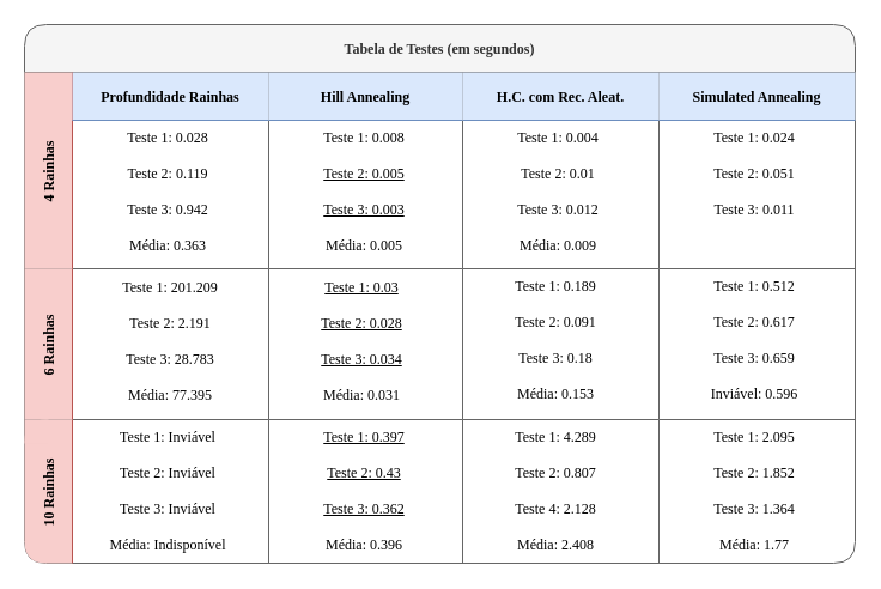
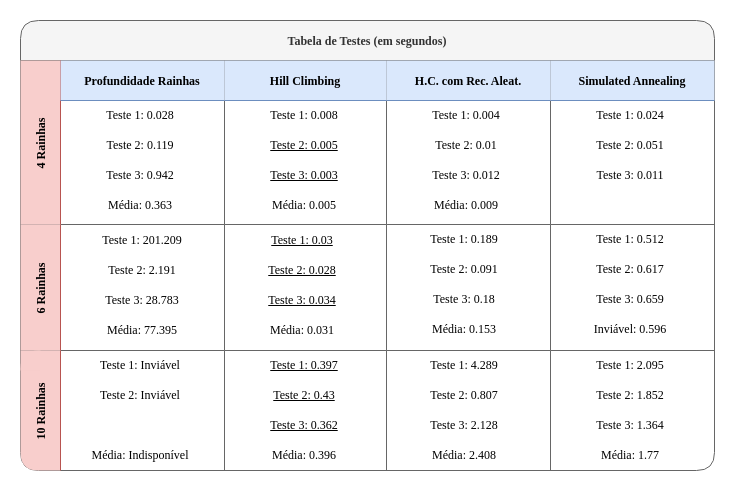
  <mxCell id="0" />
  <mxCell id="1" parent="0" />
  <mxCell id="2" value="Tabela de Testes (em segundos)" style="shape=table;childLayout=tableLayout;startSize=40;collapsible=0;recursiveResize=0;expand=0;fontStyle=1;rounded=1;shadow=0;glass=0;sketch=0;fontFamily=Verdana;fillColor=#f5f5f5;fontColor=#333333;strokeColor=#666666;" vertex="1" parent="1"><mxGeometry x="20" y="20" width="694" height="450" as="geometry" /></mxCell>
  <mxCell id="3" value="4 Rainhas" style="shape=tableRow;horizontal=0;startSize=40;swimlaneHead=0;swimlaneBody=0;top=0;left=0;bottom=0;right=0;dropTarget=0;fillColor=#f8cecc;collapsible=0;recursiveResize=0;expand=0;fontStyle=1;rounded=0;shadow=0;glass=0;sketch=0;fontFamily=Verdana;strokeColor=#b85450;" vertex="1" parent="2"><mxGeometry y="40" width="694" height="164" as="geometry" /></mxCell>
  <mxCell id="4" value="Profundidade Rainhas" style="swimlane;swimlaneHead=0;swimlaneBody=0;fontStyle=0;connectable=0;fillColor=#dae8fc;startSize=40;collapsible=0;recursiveResize=0;expand=0;fontStyle=1;rounded=0;shadow=0;glass=0;sketch=0;fontFamily=Verdana;strokeColor=#6c8ebf;" vertex="1" parent="3"><mxGeometry x="40" width="164" height="164" as="geometry"><mxRectangle width="164" height="164" as="alternateBounds" /></mxGeometry></mxCell>
  <mxCell id="5" value="Teste 1:&amp;nbsp;0.028" style="text;html=1;strokeColor=none;fillColor=none;align=center;verticalAlign=middle;whiteSpace=wrap;rounded=0;shadow=0;glass=0;sketch=0;fontFamily=Verdana;" vertex="1" parent="4"><mxGeometry y="40" width="160" height="30" as="geometry" /></mxCell>
  <mxCell id="6" value="Teste 2:&amp;nbsp;0.119" style="text;html=1;strokeColor=none;fillColor=none;align=center;verticalAlign=middle;whiteSpace=wrap;rounded=0;shadow=0;glass=0;sketch=0;fontFamily=Verdana;" vertex="1" parent="4"><mxGeometry y="70" width="160" height="30" as="geometry" /></mxCell>
  <mxCell id="7" value="Teste 3:&amp;nbsp;0.942" style="text;html=1;strokeColor=none;fillColor=none;align=center;verticalAlign=middle;whiteSpace=wrap;rounded=0;shadow=0;glass=0;sketch=0;fontFamily=Verdana;" vertex="1" parent="4"><mxGeometry y="100" width="160" height="30" as="geometry" /></mxCell>
  <mxCell id="8" value="Média:&amp;nbsp;0.363" style="text;html=1;strokeColor=none;fillColor=none;align=center;verticalAlign=middle;whiteSpace=wrap;rounded=0;shadow=0;glass=0;sketch=0;fontFamily=Verdana;" vertex="1" parent="4"><mxGeometry y="130" width="160" height="30" as="geometry" /></mxCell>
- <mxCell id="9" value="Hill Annealing" style="swimlane;swimlaneHead=0;swimlaneBody=0;fontStyle=0;connectable=0;fillColor=#dae8fc;startSize=40;collapsible=0;recursiveResize=0;expand=0;fontStyle=1;rounded=0;shadow=0;glass=0;sketch=0;fontFamily=Verdana;strokeColor=#6c8ebf;" vertex="1" parent="3"><mxGeometry x="204" width="162" height="164" as="geometry"><mxRectangle width="162" height="164" as="alternateBounds" /></mxGeometry></mxCell>
+ <mxCell id="9" value="Hill Climbing" style="swimlane;swimlaneHead=0;swimlaneBody=0;fontStyle=0;connectable=0;fillColor=#dae8fc;startSize=40;collapsible=0;recursiveResize=0;expand=0;fontStyle=1;rounded=0;shadow=0;glass=0;sketch=0;fontFamily=Verdana;strokeColor=#6c8ebf;" vertex="1" parent="3"><mxGeometry x="204" width="162" height="164" as="geometry"><mxRectangle width="162" height="164" as="alternateBounds" /></mxGeometry></mxCell>
  <mxCell id="10" value="Teste 1:&amp;nbsp;0.008" style="text;html=1;strokeColor=none;fillColor=none;align=center;verticalAlign=middle;whiteSpace=wrap;rounded=0;shadow=0;glass=0;sketch=0;fontFamily=Verdana;" vertex="1" parent="9"><mxGeometry y="40" width="160" height="30" as="geometry" /></mxCell>
  <mxCell id="11" value="Teste 2:&amp;nbsp;0.005" style="text;html=1;strokeColor=none;fillColor=none;align=center;verticalAlign=middle;whiteSpace=wrap;rounded=0;shadow=0;glass=0;sketch=0;fontFamily=Verdana;fontStyle=4" vertex="1" parent="9"><mxGeometry y="70" width="160" height="30" as="geometry" /></mxCell>
  <mxCell id="12" value="Teste 3:&amp;nbsp;0.003" style="text;html=1;strokeColor=none;fillColor=none;align=center;verticalAlign=middle;whiteSpace=wrap;rounded=0;shadow=0;glass=0;sketch=0;fontFamily=Verdana;fontStyle=4" vertex="1" parent="9"><mxGeometry y="100" width="160" height="30" as="geometry" /></mxCell>
  <mxCell id="13" value="Média:&amp;nbsp;0.005" style="text;html=1;strokeColor=none;fillColor=none;align=center;verticalAlign=middle;whiteSpace=wrap;rounded=0;shadow=0;glass=0;sketch=0;fontFamily=Verdana;" vertex="1" parent="9"><mxGeometry y="130" width="160" height="30" as="geometry" /></mxCell>
  <mxCell id="14" value="H.C. com Rec. Aleat." style="swimlane;swimlaneHead=0;swimlaneBody=0;fontStyle=0;connectable=0;fillColor=#dae8fc;startSize=40;collapsible=0;recursiveResize=0;expand=0;fontStyle=1;rounded=0;shadow=0;glass=0;sketch=0;fontFamily=Verdana;verticalAlign=middle;horizontal=1;strokeColor=#6c8ebf;" vertex="1" parent="3"><mxGeometry x="366" width="164" height="164" as="geometry"><mxRectangle width="164" height="164" as="alternateBounds" /></mxGeometry></mxCell>
  <mxCell id="15" value="Teste 1:&amp;nbsp;0.004" style="text;html=1;strokeColor=none;fillColor=none;align=center;verticalAlign=middle;whiteSpace=wrap;rounded=0;shadow=0;glass=0;sketch=0;fontFamily=Verdana;" vertex="1" parent="14"><mxGeometry y="40" width="160" height="30" as="geometry" /></mxCell>
  <mxCell id="16" value="Teste 2:&amp;nbsp;0.01" style="text;html=1;strokeColor=none;fillColor=none;align=center;verticalAlign=middle;whiteSpace=wrap;rounded=0;shadow=0;glass=0;sketch=0;fontFamily=Verdana;" vertex="1" parent="14"><mxGeometry y="70" width="160" height="30" as="geometry" /></mxCell>
  <mxCell id="17" value="Teste 3:&amp;nbsp;0.012" style="text;html=1;strokeColor=none;fillColor=none;align=center;verticalAlign=middle;whiteSpace=wrap;rounded=0;shadow=0;glass=0;sketch=0;fontFamily=Verdana;" vertex="1" parent="14"><mxGeometry y="100" width="160" height="30" as="geometry" /></mxCell>
  <mxCell id="18" value="Média:&amp;nbsp;0.009" style="text;html=1;strokeColor=none;fillColor=none;align=center;verticalAlign=middle;whiteSpace=wrap;rounded=0;shadow=0;glass=0;sketch=0;fontFamily=Verdana;" vertex="1" parent="14"><mxGeometry y="130" width="160" height="30" as="geometry" /></mxCell>
  <mxCell id="19" value="Simulated Annealing" style="swimlane;swimlaneHead=0;swimlaneBody=0;fontStyle=0;connectable=0;fillColor=#dae8fc;startSize=40;collapsible=0;recursiveResize=0;expand=0;fontStyle=1;rounded=0;shadow=0;glass=0;sketch=0;fontFamily=Verdana;strokeColor=#6c8ebf;" vertex="1" parent="3"><mxGeometry x="530" width="164" height="164" as="geometry"><mxRectangle width="164" height="164" as="alternateBounds" /></mxGeometry></mxCell>
  <mxCell id="20" value="Teste 1:&amp;nbsp;0.024" style="text;html=1;strokeColor=none;fillColor=none;align=center;verticalAlign=middle;whiteSpace=wrap;rounded=0;shadow=0;glass=0;sketch=0;fontFamily=Verdana;" vertex="1" parent="19"><mxGeometry y="40" width="160" height="30" as="geometry" /></mxCell>
  <mxCell id="21" value="Teste 2:&amp;nbsp;0.051" style="text;html=1;strokeColor=none;fillColor=none;align=center;verticalAlign=middle;whiteSpace=wrap;rounded=0;shadow=0;glass=0;sketch=0;fontFamily=Verdana;" vertex="1" parent="19"><mxGeometry y="70" width="160" height="30" as="geometry" /></mxCell>
  <mxCell id="22" value="Teste 3:&amp;nbsp;0.011" style="text;html=1;strokeColor=none;fillColor=none;align=center;verticalAlign=middle;whiteSpace=wrap;rounded=0;shadow=0;glass=0;sketch=0;fontFamily=Verdana;" vertex="1" parent="19"><mxGeometry y="100" width="160" height="30" as="geometry" /></mxCell>
  <mxCell id="23" value="6 Rainhas" style="shape=tableRow;horizontal=0;startSize=40;swimlaneHead=0;swimlaneBody=0;top=0;left=0;bottom=0;right=0;dropTarget=0;fillColor=#f8cecc;collapsible=0;recursiveResize=0;expand=0;fontStyle=1;rounded=0;shadow=0;glass=0;sketch=0;fontFamily=Verdana;strokeColor=#b85450;" vertex="1" parent="2"><mxGeometry y="204" width="694" height="126" as="geometry" /></mxCell>
  <mxCell id="24" value="" style="swimlane;swimlaneHead=0;swimlaneBody=0;fontStyle=0;connectable=0;fillColor=none;startSize=0;collapsible=0;recursiveResize=0;expand=0;fontStyle=1;rounded=1;shadow=0;glass=0;sketch=0;fontFamily=Verdana;" vertex="1" parent="23"><mxGeometry x="40" width="164" height="126" as="geometry"><mxRectangle width="164" height="126" as="alternateBounds" /></mxGeometry></mxCell>
  <mxCell id="25" value="Teste 1:&amp;nbsp;201.209" style="text;html=1;strokeColor=none;fillColor=none;align=center;verticalAlign=middle;whiteSpace=wrap;rounded=0;shadow=0;glass=0;sketch=0;fontFamily=Verdana;" vertex="1" parent="24"><mxGeometry x="2" y="1" width="160" height="30" as="geometry" /></mxCell>
  <mxCell id="26" value="Teste 2:&amp;nbsp;2.191" style="text;html=1;strokeColor=none;fillColor=none;align=center;verticalAlign=middle;whiteSpace=wrap;rounded=0;shadow=0;glass=0;sketch=0;fontFamily=Verdana;" vertex="1" parent="24"><mxGeometry x="2" y="31" width="160" height="30" as="geometry" /></mxCell>
  <mxCell id="27" value="Teste 3:&amp;nbsp;28.783" style="text;html=1;strokeColor=none;fillColor=none;align=center;verticalAlign=middle;whiteSpace=wrap;rounded=0;shadow=0;glass=0;sketch=0;fontFamily=Verdana;" vertex="1" parent="24"><mxGeometry x="2" y="61" width="160" height="30" as="geometry" /></mxCell>
  <mxCell id="28" value="Média:&amp;nbsp;77.395" style="text;html=1;strokeColor=none;fillColor=none;align=center;verticalAlign=middle;whiteSpace=wrap;rounded=0;shadow=0;glass=0;sketch=0;fontFamily=Verdana;" vertex="1" parent="24"><mxGeometry x="2" y="91" width="160" height="30" as="geometry" /></mxCell>
  <mxCell id="29" value="" style="swimlane;swimlaneHead=0;swimlaneBody=0;fontStyle=0;connectable=0;fillColor=none;startSize=0;collapsible=0;recursiveResize=0;expand=0;fontStyle=1;rounded=1;shadow=0;glass=0;sketch=0;fontFamily=Verdana;" vertex="1" parent="23"><mxGeometry x="204" width="162" height="126" as="geometry"><mxRectangle width="162" height="126" as="alternateBounds" /></mxGeometry></mxCell>
  <mxCell id="30" value="Teste 1:&amp;nbsp;0.03" style="text;html=1;strokeColor=none;fillColor=none;align=center;verticalAlign=middle;whiteSpace=wrap;rounded=0;shadow=0;glass=0;sketch=0;fontFamily=Verdana;fontStyle=4" vertex="1" parent="29"><mxGeometry x="-2" y="1" width="160" height="30" as="geometry" /></mxCell>
  <mxCell id="31" value="Teste 2:&amp;nbsp;0.028" style="text;html=1;strokeColor=none;fillColor=none;align=center;verticalAlign=middle;whiteSpace=wrap;rounded=0;shadow=0;glass=0;sketch=0;fontFamily=Verdana;fontStyle=4" vertex="1" parent="29"><mxGeometry x="-2" y="31" width="160" height="30" as="geometry" /></mxCell>
  <mxCell id="32" value="Teste 3:&amp;nbsp;0.034" style="text;html=1;strokeColor=none;fillColor=none;align=center;verticalAlign=middle;whiteSpace=wrap;rounded=0;shadow=0;glass=0;sketch=0;fontFamily=Verdana;fontStyle=4" vertex="1" parent="29"><mxGeometry x="-2" y="61" width="160" height="30" as="geometry" /></mxCell>
  <mxCell id="33" value="Média:&amp;nbsp;0.031" style="text;html=1;strokeColor=none;fillColor=none;align=center;verticalAlign=middle;whiteSpace=wrap;rounded=0;shadow=0;glass=0;sketch=0;fontFamily=Verdana;" vertex="1" parent="29"><mxGeometry x="-2" y="91" width="160" height="30" as="geometry" /></mxCell>
  <mxCell id="34" value="" style="swimlane;swimlaneHead=0;swimlaneBody=0;fontStyle=0;connectable=0;fillColor=none;startSize=0;collapsible=0;recursiveResize=0;expand=0;fontStyle=1;rounded=1;shadow=0;glass=0;sketch=0;fontFamily=Verdana;" vertex="1" parent="23"><mxGeometry x="366" width="164" height="126" as="geometry"><mxRectangle width="164" height="126" as="alternateBounds" /></mxGeometry></mxCell>
  <mxCell id="35" value="Teste 1: 0.189" style="text;html=1;strokeColor=none;fillColor=none;align=center;verticalAlign=middle;whiteSpace=wrap;rounded=0;shadow=0;glass=0;sketch=0;fontFamily=Verdana;" vertex="1" parent="34"><mxGeometry x="-2" width="160" height="30" as="geometry" /></mxCell>
  <mxCell id="36" value="Teste 2:&amp;nbsp;0.091" style="text;html=1;strokeColor=none;fillColor=none;align=center;verticalAlign=middle;whiteSpace=wrap;rounded=0;shadow=0;glass=0;sketch=0;fontFamily=Verdana;" vertex="1" parent="34"><mxGeometry x="-2" y="30" width="160" height="30" as="geometry" /></mxCell>
  <mxCell id="37" value="Teste 3:&amp;nbsp;0.18" style="text;html=1;strokeColor=none;fillColor=none;align=center;verticalAlign=middle;whiteSpace=wrap;rounded=0;shadow=0;glass=0;sketch=0;fontFamily=Verdana;" vertex="1" parent="34"><mxGeometry x="-2" y="60" width="160" height="30" as="geometry" /></mxCell>
  <mxCell id="38" value="Média:&amp;nbsp;0.153" style="text;html=1;strokeColor=none;fillColor=none;align=center;verticalAlign=middle;whiteSpace=wrap;rounded=0;shadow=0;glass=0;sketch=0;fontFamily=Verdana;" vertex="1" parent="34"><mxGeometry x="-2" y="90" width="160" height="30" as="geometry" /></mxCell>
  <mxCell id="39" style="swimlane;swimlaneHead=0;swimlaneBody=0;fontStyle=0;connectable=0;fillColor=#d5e8d4;startSize=0;collapsible=0;recursiveResize=0;expand=0;fontStyle=1;rounded=0;shadow=0;glass=0;sketch=0;fontFamily=Verdana;fillStyle=solid;strokeColor=#82b366;opacity=0;swimlaneFillColor=none;swimlaneLine=0;" vertex="1" parent="23"><mxGeometry x="530" width="164" height="126" as="geometry"><mxRectangle width="164" height="126" as="alternateBounds" /></mxGeometry></mxCell>
  <mxCell id="40" value="Teste 1:&amp;nbsp;0.512" style="text;html=1;strokeColor=none;fillColor=none;align=center;verticalAlign=middle;whiteSpace=wrap;rounded=0;shadow=0;glass=0;sketch=0;fontFamily=Verdana;" vertex="1" parent="39"><mxGeometry width="160" height="30" as="geometry" /></mxCell>
  <mxCell id="41" value="Teste 2:&amp;nbsp;0.617" style="text;html=1;strokeColor=none;fillColor=none;align=center;verticalAlign=middle;whiteSpace=wrap;rounded=0;shadow=0;glass=0;sketch=0;fontFamily=Verdana;" vertex="1" parent="39"><mxGeometry y="30" width="160" height="30" as="geometry" /></mxCell>
  <mxCell id="42" value="Inviável:&amp;nbsp;0.596" style="text;html=1;strokeColor=none;fillColor=none;align=center;verticalAlign=middle;whiteSpace=wrap;rounded=0;shadow=0;glass=0;sketch=0;fontFamily=Verdana;" vertex="1" parent="39"><mxGeometry y="90" width="160" height="30" as="geometry" /></mxCell>
  <mxCell id="43" value="Teste 3:&amp;nbsp;0.659" style="text;html=1;strokeColor=none;fillColor=none;align=center;verticalAlign=middle;whiteSpace=wrap;rounded=0;shadow=0;glass=0;sketch=0;fontFamily=Verdana;" vertex="1" parent="39"><mxGeometry y="60" width="160" height="30" as="geometry" /></mxCell>
  <mxCell id="44" value="10 Rainhas" style="shape=tableRow;horizontal=0;startSize=40;swimlaneHead=0;swimlaneBody=0;top=0;left=0;bottom=0;right=0;dropTarget=0;fillColor=#f8cecc;collapsible=0;recursiveResize=0;expand=0;fontStyle=1;rounded=1;shadow=0;glass=0;sketch=0;fontFamily=Verdana;strokeColor=#b85450;" vertex="1" parent="2"><mxGeometry y="330" width="694" height="120" as="geometry" /></mxCell>
  <mxCell id="45" value="" style="swimlane;swimlaneHead=0;swimlaneBody=0;fontStyle=0;connectable=0;fillColor=none;startSize=0;collapsible=0;recursiveResize=0;expand=0;fontStyle=1;rounded=1;shadow=0;glass=0;sketch=0;fontFamily=Verdana;" vertex="1" parent="44"><mxGeometry x="40" width="164" height="120" as="geometry"><mxRectangle width="164" height="120" as="alternateBounds" /></mxGeometry></mxCell>
  <mxCell id="46" value="Teste 1: Inviável" style="text;html=1;strokeColor=none;fillColor=none;align=center;verticalAlign=middle;whiteSpace=wrap;rounded=0;shadow=0;glass=0;sketch=0;fontFamily=Verdana;" vertex="1" parent="45"><mxGeometry width="160" height="30" as="geometry" /></mxCell>
  <mxCell id="47" value="Teste 2: Inviável" style="text;html=1;strokeColor=none;fillColor=none;align=center;verticalAlign=middle;whiteSpace=wrap;rounded=0;shadow=0;glass=0;sketch=0;fontFamily=Verdana;" vertex="1" parent="45"><mxGeometry y="30" width="160" height="30" as="geometry" /></mxCell>
- <mxCell id="48" value="Teste 3: Inviável" style="text;html=1;strokeColor=none;fillColor=none;align=center;verticalAlign=middle;whiteSpace=wrap;rounded=0;shadow=0;glass=0;sketch=0;fontFamily=Verdana;" vertex="1" parent="45"><mxGeometry y="60" width="160" height="30" as="geometry" /></mxCell>
  <mxCell id="49" value="Média: Indisponível" style="text;html=1;strokeColor=none;fillColor=none;align=center;verticalAlign=middle;whiteSpace=wrap;rounded=0;shadow=0;glass=0;sketch=0;fontFamily=Verdana;" vertex="1" parent="45"><mxGeometry y="90" width="160" height="30" as="geometry" /></mxCell>
  <mxCell id="50" value="" style="swimlane;swimlaneHead=0;swimlaneBody=0;fontStyle=0;connectable=0;fillColor=none;startSize=0;collapsible=0;recursiveResize=0;expand=0;fontStyle=1;rounded=1;shadow=0;glass=0;sketch=0;fontFamily=Verdana;" vertex="1" parent="44"><mxGeometry x="204" width="162" height="120" as="geometry"><mxRectangle width="162" height="120" as="alternateBounds" /></mxGeometry></mxCell>
  <mxCell id="51" value="Teste 1:&amp;nbsp;0.397" style="text;html=1;strokeColor=none;fillColor=none;align=center;verticalAlign=middle;whiteSpace=wrap;rounded=0;shadow=0;glass=0;sketch=0;fontFamily=Verdana;fontStyle=4" vertex="1" parent="50"><mxGeometry width="160" height="30" as="geometry" /></mxCell>
  <mxCell id="52" value="Teste 2:&amp;nbsp;0.43" style="text;html=1;strokeColor=none;fillColor=none;align=center;verticalAlign=middle;whiteSpace=wrap;rounded=0;shadow=0;glass=0;sketch=0;fontFamily=Verdana;fontStyle=4" vertex="1" parent="50"><mxGeometry y="30" width="160" height="30" as="geometry" /></mxCell>
  <mxCell id="53" value="Teste 3:&amp;nbsp;0.362" style="text;html=1;strokeColor=none;fillColor=none;align=center;verticalAlign=middle;whiteSpace=wrap;rounded=0;shadow=0;glass=0;sketch=0;fontFamily=Verdana;fontStyle=4" vertex="1" parent="50"><mxGeometry y="60" width="160" height="30" as="geometry" /></mxCell>
  <mxCell id="54" value="Média:&amp;nbsp;0.396" style="text;html=1;strokeColor=none;fillColor=none;align=center;verticalAlign=middle;whiteSpace=wrap;rounded=0;shadow=0;glass=0;sketch=0;fontFamily=Verdana;" vertex="1" parent="50"><mxGeometry y="90" width="160" height="30" as="geometry" /></mxCell>
  <mxCell id="55" value="" style="swimlane;swimlaneHead=0;swimlaneBody=0;fontStyle=0;connectable=0;fillColor=none;startSize=0;collapsible=0;recursiveResize=0;expand=0;fontStyle=1;rounded=1;shadow=0;glass=0;sketch=0;fontFamily=Verdana;" vertex="1" parent="44"><mxGeometry x="366" width="164" height="120" as="geometry"><mxRectangle width="164" height="120" as="alternateBounds" /></mxGeometry></mxCell>
  <mxCell id="56" value="Teste 1:&amp;nbsp;4.289" style="text;html=1;strokeColor=none;fillColor=none;align=center;verticalAlign=middle;whiteSpace=wrap;rounded=0;shadow=0;glass=0;sketch=0;fontFamily=Verdana;" vertex="1" parent="55"><mxGeometry x="-2" width="160" height="30" as="geometry" /></mxCell>
  <mxCell id="57" value="Teste 2:&amp;nbsp;0.807" style="text;html=1;strokeColor=none;fillColor=none;align=center;verticalAlign=middle;whiteSpace=wrap;rounded=0;shadow=0;glass=0;sketch=0;fontFamily=Verdana;" vertex="1" parent="55"><mxGeometry x="-2" y="30" width="160" height="30" as="geometry" /></mxCell>
- <mxCell id="58" value="Teste 4:&amp;nbsp;2.128" style="text;html=1;strokeColor=none;fillColor=none;align=center;verticalAlign=middle;whiteSpace=wrap;rounded=0;shadow=0;glass=0;sketch=0;fontFamily=Verdana;" vertex="1" parent="55"><mxGeometry x="-2" y="60" width="160" height="30" as="geometry" /></mxCell>
+ <mxCell id="58" value="Teste 3:&amp;nbsp;2.128" style="text;html=1;strokeColor=none;fillColor=none;align=center;verticalAlign=middle;whiteSpace=wrap;rounded=0;shadow=0;glass=0;sketch=0;fontFamily=Verdana;" vertex="1" parent="55"><mxGeometry x="-2" y="60" width="160" height="30" as="geometry" /></mxCell>
  <mxCell id="59" value="Média:&amp;nbsp;2.408" style="text;html=1;strokeColor=none;fillColor=none;align=center;verticalAlign=middle;whiteSpace=wrap;rounded=0;shadow=0;glass=0;sketch=0;fontFamily=Verdana;" vertex="1" parent="55"><mxGeometry x="-2" y="90" width="160" height="30" as="geometry" /></mxCell>
  <mxCell id="60" style="swimlane;swimlaneHead=0;swimlaneBody=0;fontStyle=0;connectable=0;fillColor=none;startSize=0;collapsible=0;recursiveResize=0;expand=0;fontStyle=1;rounded=1;shadow=0;glass=0;sketch=0;fontFamily=Verdana;" vertex="1" parent="44"><mxGeometry x="530" width="164" height="120" as="geometry"><mxRectangle width="164" height="120" as="alternateBounds" /></mxGeometry></mxCell>
  <mxCell id="61" value="Teste 1:&amp;nbsp;2.095" style="text;html=1;strokeColor=none;fillColor=none;align=center;verticalAlign=middle;whiteSpace=wrap;rounded=0;shadow=0;glass=0;sketch=0;fontFamily=Verdana;" vertex="1" parent="60"><mxGeometry width="160" height="30" as="geometry" /></mxCell>
  <mxCell id="62" value="Teste 2:&amp;nbsp;1.852" style="text;html=1;strokeColor=none;fillColor=none;align=center;verticalAlign=middle;whiteSpace=wrap;rounded=0;shadow=0;glass=0;sketch=0;fontFamily=Verdana;" vertex="1" parent="60"><mxGeometry y="30" width="160" height="30" as="geometry" /></mxCell>
  <mxCell id="63" value="Teste 3:&amp;nbsp;1.364" style="text;html=1;strokeColor=none;fillColor=none;align=center;verticalAlign=middle;whiteSpace=wrap;rounded=0;shadow=0;glass=0;sketch=0;fontFamily=Verdana;" vertex="1" parent="60"><mxGeometry y="60" width="160" height="30" as="geometry" /></mxCell>
  <mxCell id="64" value="Média:&amp;nbsp;1.77" style="text;html=1;strokeColor=none;fillColor=none;align=center;verticalAlign=middle;whiteSpace=wrap;rounded=0;shadow=0;glass=0;sketch=0;fontFamily=Verdana;" vertex="1" parent="60"><mxGeometry y="90" width="160" height="30" as="geometry" /></mxCell>
  <mxCell id="65" value="" style="rounded=0;whiteSpace=wrap;html=1;shadow=0;glass=0;sketch=0;strokeColor=none;fontFamily=Verdana;fontSize=12;startSize=40;fillColor=#f8cecc;" vertex="1" parent="1"><mxGeometry x="20" y="350" width="20" height="20" as="geometry" /></mxCell>
